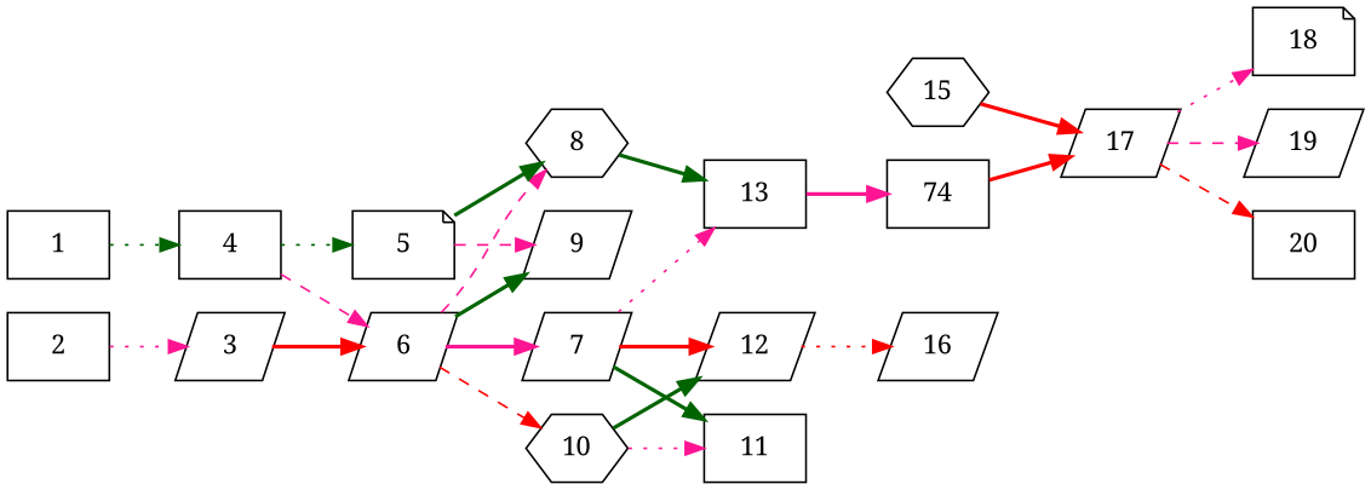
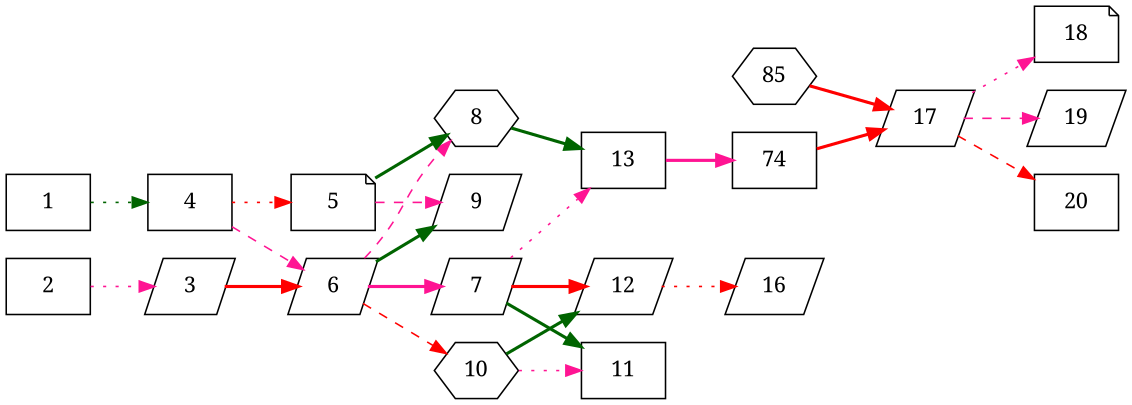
  digraph {
    fontname="Noto Serif"
    rankdir=LR
    node [alpha=0.02 fontname="Noto Serif" shape=parallelogram]
    edge [color=deeppink fontname="Noto Serif" style=bold]
    1 [alpha=0.14 expect_size=17867776 shape=box]
    4 [expect_size=49827840 shape=box]
    6 [alpha=0.11 expect_size=37508096]
    5 [alpha=0.17 expect_size=18125824 shape=note]
    8 [alpha=0.12 expect_size=7292928 shape=hexagon]
    9 [alpha=0.10 expect_size=19169280]
    7 [expect_size=39798784]
    10 [alpha=0.12 expect_size=45559808 shape=hexagon]
    2 [alpha=0.20 expect_size=12524544 shape=box]
    3 [alpha=0.07 expect_size=9039872]
    13 [alpha=0.17 expect_size=26382336 shape=box]
    11 [alpha=0.09 expect_size=42032128 shape=box]
    12 [alpha=0.11 expect_size=27358208]
    n14 [alpha=0.19 expect_size=43267072 label=74 shape=box]
    16 [alpha=0.11 expect_size=40891392]
-   15 [alpha=0.03 expect_size=47679488 shape=hexagon]
+   15 [alpha=0.03 expect_size=47679488 shape=hexagon label=85]
    17 [alpha=0.03 expect_size=18916352]
    18 [alpha=0.08 expect_size=24477696 shape=note]
    19 [expect_size=5653504]
    20 [alpha=0.07 expect_size=30177280 shape=box]
    1 -> 4 [color=darkgreen style=dotted]
    4 -> 6 [style=dashed]
-   4 -> 5 [color=darkgreen style=dotted]
+   4 -> 5 [color=red style=dotted]
    6 -> 8 [style=dashed]
    6 -> 9 [color=darkgreen]
    6 -> 7
    6 -> 10 [color=red style=dashed]
    5 -> 8 [color=darkgreen]
    5 -> 9 [style=dashed]
    8 -> 13 [color=darkgreen]
    7 -> 13 [style=dotted]
    7 -> 11 [color=darkgreen]
    7 -> 12 [color=red]
    10 -> 11 [style=dotted]
    10 -> 12 [color=darkgreen]
    2 -> 3 [style=dotted]
    3 -> 6 [color=red]
    13 -> n14
    12 -> 16 [color=red style=dotted]
    n14 -> 17 [color=red]
    15 -> 17 [color=red]
    17 -> 18 [style=dotted]
    17 -> 19 [style=dashed]
    17 -> 20 [color=red style=dashed]
  }
